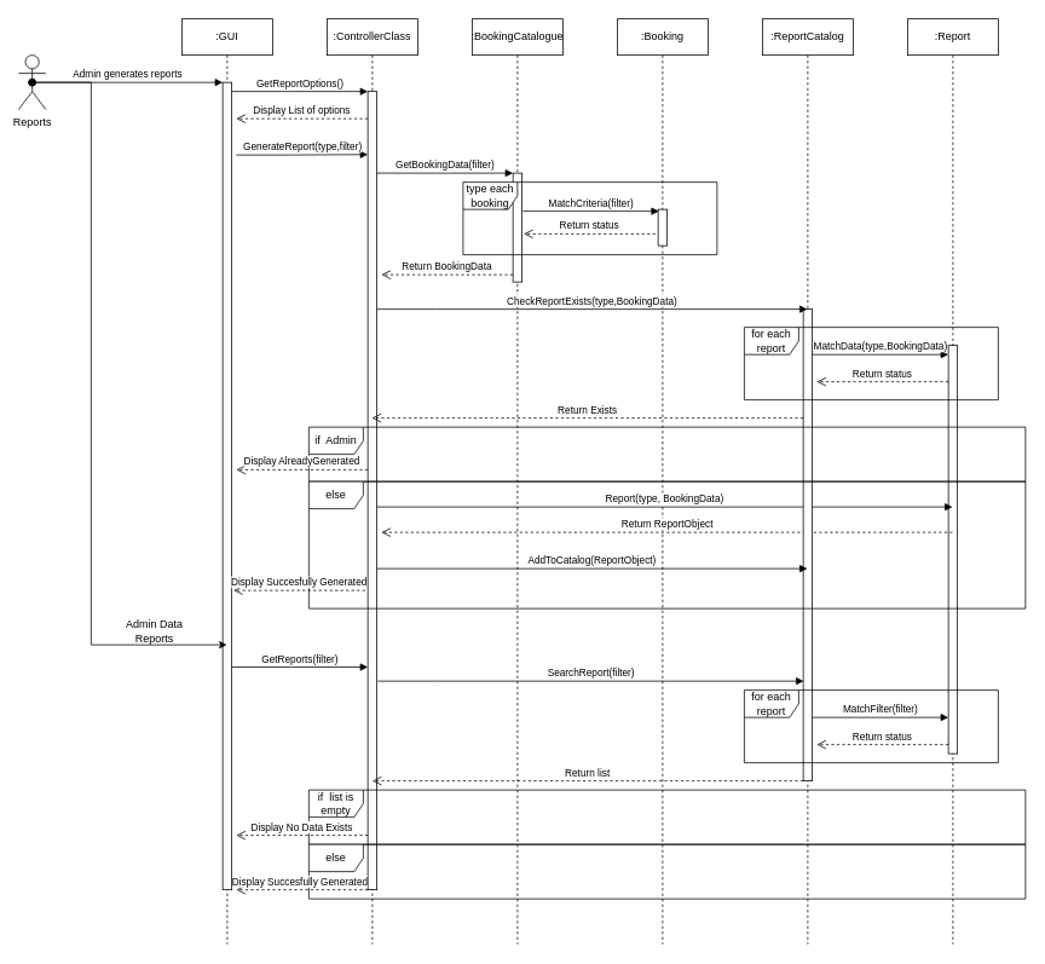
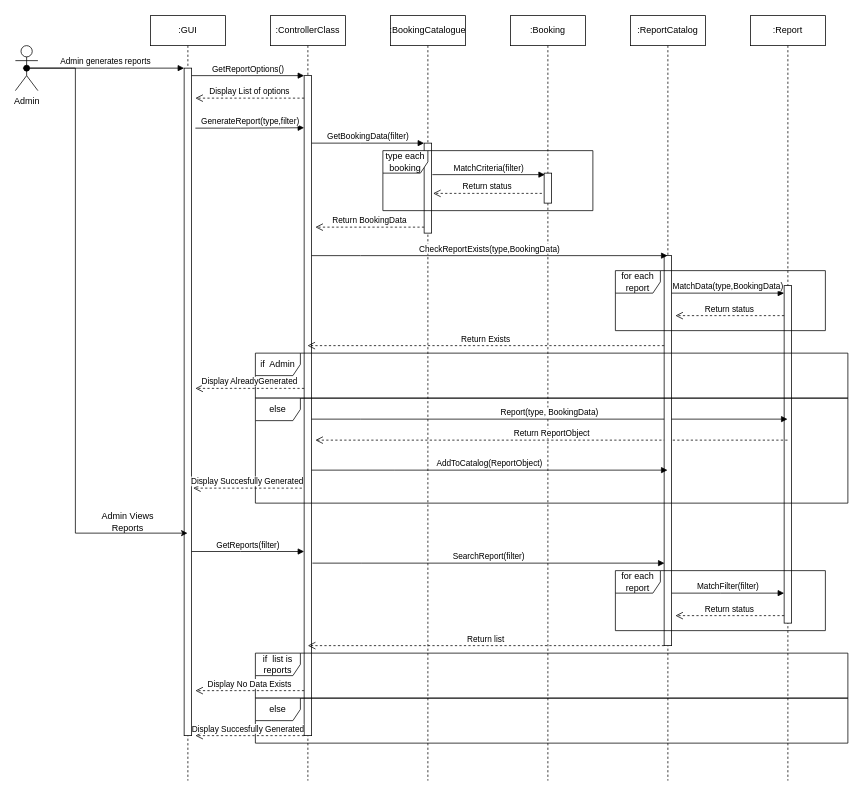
  <mxCell id="0" />
  <mxCell id="1" parent="0" />
  <mxCell id="2" value=":GUI" style="shape=umlLifeline;perimeter=lifelinePerimeter;whiteSpace=wrap;html=1;container=0;dropTarget=0;collapsible=0;recursiveResize=0;outlineConnect=0;portConstraint=eastwest;newEdgeStyle={&quot;edgeStyle&quot;:&quot;elbowEdgeStyle&quot;,&quot;elbow&quot;:&quot;vertical&quot;,&quot;curved&quot;:0,&quot;rounded&quot;:0};" vertex="1" parent="1"><mxGeometry x="200" y="20" width="100" height="1020" as="geometry" /></mxCell>
  <mxCell id="3" value="" style="html=1;points=[];perimeter=orthogonalPerimeter;outlineConnect=0;targetShapes=umlLifeline;portConstraint=eastwest;newEdgeStyle={&quot;edgeStyle&quot;:&quot;elbowEdgeStyle&quot;,&quot;elbow&quot;:&quot;vertical&quot;,&quot;curved&quot;:0,&quot;rounded&quot;:0};" vertex="1" parent="2"><mxGeometry x="45" y="70" width="10" height="890" as="geometry" /></mxCell>
  <mxCell id="4" value=":ControllerClass" style="shape=umlLifeline;perimeter=lifelinePerimeter;whiteSpace=wrap;html=1;container=0;dropTarget=0;collapsible=0;recursiveResize=0;outlineConnect=0;portConstraint=eastwest;newEdgeStyle={&quot;edgeStyle&quot;:&quot;elbowEdgeStyle&quot;,&quot;elbow&quot;:&quot;vertical&quot;,&quot;curved&quot;:0,&quot;rounded&quot;:0};" vertex="1" parent="1"><mxGeometry x="360" y="20" width="100" height="1020" as="geometry" /></mxCell>
  <mxCell id="5" value="" style="html=1;points=[];perimeter=orthogonalPerimeter;outlineConnect=0;targetShapes=umlLifeline;portConstraint=eastwest;newEdgeStyle={&quot;edgeStyle&quot;:&quot;elbowEdgeStyle&quot;,&quot;elbow&quot;:&quot;vertical&quot;,&quot;curved&quot;:0,&quot;rounded&quot;:0};" vertex="1" parent="4"><mxGeometry x="45" y="80" width="10" height="880" as="geometry" /></mxCell>
  <mxCell id="6" value="GetReportOptions()" style="html=1;verticalAlign=bottom;endArrow=block;edgeStyle=elbowEdgeStyle;elbow=horizontal;curved=0;rounded=0;" edge="1" parent="1" source="3" target="5"><mxGeometry relative="1" as="geometry"><mxPoint x="335" y="110" as="sourcePoint" /><Array as="points"><mxPoint x="320" y="100" /></Array></mxGeometry></mxCell>
  <mxCell id="7" value="Display List of options" style="html=1;verticalAlign=bottom;endArrow=open;dashed=1;endSize=8;edgeStyle=elbowEdgeStyle;elbow=vertical;curved=0;rounded=0;" edge="1" parent="1"><mxGeometry relative="1" as="geometry"><mxPoint x="260" y="130" as="targetPoint" /><Array as="points"><mxPoint x="330" y="130" /></Array><mxPoint x="405" y="130" as="sourcePoint" /><mxPoint as="offset" /></mxGeometry></mxCell>
  <mxCell id="8" value="GenerateReport(type,filter)" style="html=1;verticalAlign=bottom;endArrow=block;edgeStyle=elbowEdgeStyle;elbow=horizontal;curved=0;rounded=0;" edge="1" parent="1"><mxGeometry relative="1" as="geometry"><mxPoint x="260" y="170" as="sourcePoint" /><Array as="points"><mxPoint x="320" y="169.5" /></Array><mxPoint x="405" y="169.5" as="targetPoint" /></mxGeometry></mxCell>
  <mxCell id="9" value=":BookingCatalogue" style="shape=umlLifeline;perimeter=lifelinePerimeter;whiteSpace=wrap;html=1;container=0;dropTarget=0;collapsible=0;recursiveResize=0;outlineConnect=0;portConstraint=eastwest;newEdgeStyle={&quot;edgeStyle&quot;:&quot;elbowEdgeStyle&quot;,&quot;elbow&quot;:&quot;vertical&quot;,&quot;curved&quot;:0,&quot;rounded&quot;:0};" vertex="1" parent="1"><mxGeometry x="520" y="20" width="100" height="1020" as="geometry" /></mxCell>
  <mxCell id="10" value="" style="html=1;points=[];perimeter=orthogonalPerimeter;outlineConnect=0;targetShapes=umlLifeline;portConstraint=eastwest;newEdgeStyle={&quot;edgeStyle&quot;:&quot;elbowEdgeStyle&quot;,&quot;elbow&quot;:&quot;vertical&quot;,&quot;curved&quot;:0,&quot;rounded&quot;:0};" vertex="1" parent="9"><mxGeometry x="45" y="170" width="10" height="120" as="geometry" /></mxCell>
  <mxCell id="11" value=":Booking" style="shape=umlLifeline;perimeter=lifelinePerimeter;whiteSpace=wrap;html=1;container=0;dropTarget=0;collapsible=0;recursiveResize=0;outlineConnect=0;portConstraint=eastwest;newEdgeStyle={&quot;edgeStyle&quot;:&quot;elbowEdgeStyle&quot;,&quot;elbow&quot;:&quot;vertical&quot;,&quot;curved&quot;:0,&quot;rounded&quot;:0};" vertex="1" parent="1"><mxGeometry x="680" y="20" width="100" height="1020" as="geometry" /></mxCell>
  <mxCell id="12" value="" style="html=1;points=[];perimeter=orthogonalPerimeter;outlineConnect=0;targetShapes=umlLifeline;portConstraint=eastwest;newEdgeStyle={&quot;edgeStyle&quot;:&quot;elbowEdgeStyle&quot;,&quot;elbow&quot;:&quot;vertical&quot;,&quot;curved&quot;:0,&quot;rounded&quot;:0};" vertex="1" parent="11"><mxGeometry x="45" y="210" width="10" height="40" as="geometry" /></mxCell>
  <mxCell id="13" value="GetBookingData(filter)" style="html=1;verticalAlign=bottom;endArrow=block;edgeStyle=elbowEdgeStyle;elbow=horizontal;curved=0;rounded=0;" edge="1" parent="1"><mxGeometry relative="1" as="geometry"><mxPoint x="415" y="190" as="sourcePoint" /><Array as="points"><mxPoint x="480" y="190" /></Array><mxPoint x="565" y="190" as="targetPoint" /></mxGeometry></mxCell>
  <mxCell id="14" value="MatchCriteria(filter)" style="html=1;verticalAlign=bottom;endArrow=block;edgeStyle=elbowEdgeStyle;elbow=horizontal;curved=0;rounded=0;" edge="1" parent="1"><mxGeometry relative="1" as="geometry"><mxPoint x="576" y="232" as="sourcePoint" /><Array as="points"><mxPoint x="641" y="232" /></Array><mxPoint x="726" y="232" as="targetPoint" /></mxGeometry></mxCell>
  <mxCell id="15" value="Return status" style="html=1;verticalAlign=bottom;endArrow=open;dashed=1;endSize=8;edgeStyle=elbowEdgeStyle;elbow=vertical;curved=0;rounded=0;" edge="1" parent="1"><mxGeometry relative="1" as="geometry"><mxPoint x="577" y="257" as="targetPoint" /><Array as="points"><mxPoint x="647" y="257" /></Array><mxPoint x="722" y="257" as="sourcePoint" /><mxPoint as="offset" /></mxGeometry></mxCell>
  <mxCell id="16" value="Return BookingData" style="html=1;verticalAlign=bottom;endArrow=open;dashed=1;endSize=8;edgeStyle=elbowEdgeStyle;elbow=vertical;curved=0;rounded=0;" edge="1" parent="1"><mxGeometry relative="1" as="geometry"><mxPoint x="420" y="302" as="targetPoint" /><Array as="points"><mxPoint x="490" y="302" /></Array><mxPoint x="565" y="302" as="sourcePoint" /><mxPoint as="offset" /></mxGeometry></mxCell>
  <mxCell id="17" value="type each booking" style="shape=umlFrame;whiteSpace=wrap;html=1;pointerEvents=0;" vertex="1" parent="1"><mxGeometry x="510" y="200" width="280" height="80" as="geometry" /></mxCell>
  <mxCell id="18" value=":Report" style="shape=umlLifeline;perimeter=lifelinePerimeter;whiteSpace=wrap;html=1;container=0;dropTarget=0;collapsible=0;recursiveResize=0;outlineConnect=0;portConstraint=eastwest;newEdgeStyle={&quot;edgeStyle&quot;:&quot;elbowEdgeStyle&quot;,&quot;elbow&quot;:&quot;vertical&quot;,&quot;curved&quot;:0,&quot;rounded&quot;:0};" vertex="1" parent="1"><mxGeometry x="1000" y="20" width="100" height="1020" as="geometry" /></mxCell>
  <mxCell id="19" value="" style="html=1;points=[];perimeter=orthogonalPerimeter;outlineConnect=0;targetShapes=umlLifeline;portConstraint=eastwest;newEdgeStyle={&quot;edgeStyle&quot;:&quot;elbowEdgeStyle&quot;,&quot;elbow&quot;:&quot;vertical&quot;,&quot;curved&quot;:0,&quot;rounded&quot;:0};" vertex="1" parent="18"><mxGeometry x="45" y="360" width="10" height="450" as="geometry" /></mxCell>
  <mxCell id="20" value="Report(type, BookingData)" style="html=1;verticalAlign=bottom;endArrow=block;edgeStyle=elbowEdgeStyle;elbow=horizontal;curved=0;rounded=0;" edge="1" parent="1"><mxGeometry relative="1" as="geometry"><mxPoint x="415" y="558" as="sourcePoint" /><Array as="points"><mxPoint x="480" y="558" /></Array><mxPoint x="1049.5" y="558" as="targetPoint" /></mxGeometry></mxCell>
  <mxCell id="21" value="Return ReportObject" style="html=1;verticalAlign=bottom;endArrow=open;dashed=1;endSize=8;edgeStyle=elbowEdgeStyle;elbow=vertical;curved=0;rounded=0;" edge="1" parent="1"><mxGeometry relative="1" as="geometry"><mxPoint x="420" y="586" as="targetPoint" /><Array as="points"><mxPoint x="810" y="586" /></Array><mxPoint x="1049.5" y="586" as="sourcePoint" /><mxPoint as="offset" /></mxGeometry></mxCell>
  <mxCell id="22" value=":ReportCatalog" style="shape=umlLifeline;perimeter=lifelinePerimeter;whiteSpace=wrap;html=1;container=0;dropTarget=0;collapsible=0;recursiveResize=0;outlineConnect=0;portConstraint=eastwest;newEdgeStyle={&quot;edgeStyle&quot;:&quot;elbowEdgeStyle&quot;,&quot;elbow&quot;:&quot;vertical&quot;,&quot;curved&quot;:0,&quot;rounded&quot;:0};" vertex="1" parent="1"><mxGeometry x="840" y="20" width="100" height="1020" as="geometry" /></mxCell>
  <mxCell id="23" value="" style="html=1;points=[];perimeter=orthogonalPerimeter;outlineConnect=0;targetShapes=umlLifeline;portConstraint=eastwest;newEdgeStyle={&quot;edgeStyle&quot;:&quot;elbowEdgeStyle&quot;,&quot;elbow&quot;:&quot;vertical&quot;,&quot;curved&quot;:0,&quot;rounded&quot;:0};" vertex="1" parent="22"><mxGeometry x="45" y="320" width="10" height="520" as="geometry" /></mxCell>
  <mxCell id="24" value="AddToCatalog(ReportObject)" style="html=1;verticalAlign=bottom;endArrow=block;edgeStyle=elbowEdgeStyle;elbow=horizontal;curved=0;rounded=0;" edge="1" parent="1"><mxGeometry relative="1" as="geometry"><mxPoint x="415" y="626" as="sourcePoint" /><Array as="points"><mxPoint x="525" y="626" /></Array><mxPoint x="889.5" y="626" as="targetPoint" /></mxGeometry></mxCell>
  <mxCell id="25" style="edgeStyle=orthogonalEdgeStyle;rounded=0;orthogonalLoop=1;jettySize=auto;html=1;" edge="1" parent="1" target="2"><mxGeometry relative="1" as="geometry"><mxPoint x="160" y="710" as="targetPoint" /><mxPoint x="30" y="90" as="sourcePoint" /><Array as="points"><mxPoint x="100" y="90" /><mxPoint x="100" y="710" /></Array></mxGeometry></mxCell>
- <mxCell id="26" value="Reports" style="shape=umlActor;verticalLabelPosition=bottom;verticalAlign=top;html=1;" vertex="1" parent="1"><mxGeometry x="20" y="60" width="30" height="60" as="geometry" /></mxCell>
+ <mxCell id="26" value="Admin" style="shape=umlActor;verticalLabelPosition=bottom;verticalAlign=top;html=1;" vertex="1" parent="1"><mxGeometry x="20" y="60" width="30" height="60" as="geometry" /></mxCell>
  <mxCell id="27" value="Admin generates reports" style="html=1;verticalAlign=bottom;startArrow=oval;endArrow=block;startSize=8;edgeStyle=elbowEdgeStyle;elbow=vertical;curved=0;rounded=0;exitX=0.5;exitY=0.5;exitDx=0;exitDy=0;exitPerimeter=0;" edge="1" parent="1" target="3" source="26"><mxGeometry relative="1" as="geometry"><mxPoint x="185" y="90" as="sourcePoint" /></mxGeometry></mxCell>
  <mxCell id="28" value="CheckReportExists(type,BookingData)" style="html=1;verticalAlign=bottom;endArrow=block;edgeStyle=elbowEdgeStyle;elbow=horizontal;curved=0;rounded=0;" edge="1" parent="1" target="22"><mxGeometry relative="1" as="geometry"><mxPoint x="415" y="340" as="sourcePoint" /><Array as="points"><mxPoint x="480" y="340" /></Array><mxPoint x="565" y="340" as="targetPoint" /></mxGeometry></mxCell>
  <mxCell id="29" value="for each report" style="shape=umlFrame;whiteSpace=wrap;html=1;pointerEvents=0;" vertex="1" parent="1"><mxGeometry x="820" y="360" width="280" height="80" as="geometry" /></mxCell>
  <mxCell id="30" value="MatchData(type,BookingData)" style="html=1;verticalAlign=bottom;endArrow=block;edgeStyle=elbowEdgeStyle;elbow=horizontal;curved=0;rounded=0;" edge="1" parent="1"><mxGeometry relative="1" as="geometry"><mxPoint x="895" y="390" as="sourcePoint" /><Array as="points"><mxPoint x="960" y="390" /></Array><mxPoint x="1045" y="390" as="targetPoint" /></mxGeometry></mxCell>
  <mxCell id="31" value="Return status" style="html=1;verticalAlign=bottom;endArrow=open;dashed=1;endSize=8;edgeStyle=elbowEdgeStyle;elbow=vertical;curved=0;rounded=0;" edge="1" parent="1"><mxGeometry relative="1" as="geometry"><mxPoint x="900" y="420" as="targetPoint" /><Array as="points"><mxPoint x="970" y="420" /></Array><mxPoint x="1045" y="420" as="sourcePoint" /><mxPoint as="offset" /></mxGeometry></mxCell>
  <mxCell id="32" value="Return Exists" style="html=1;verticalAlign=bottom;endArrow=open;dashed=1;endSize=8;edgeStyle=elbowEdgeStyle;elbow=vertical;curved=0;rounded=0;" edge="1" parent="1" source="23" target="4"><mxGeometry relative="1" as="geometry"><mxPoint x="535" y="460" as="targetPoint" /><Array as="points"><mxPoint x="605" y="460" /></Array><mxPoint x="680" y="460" as="sourcePoint" /><mxPoint as="offset" /></mxGeometry></mxCell>
  <mxCell id="33" value="if&amp;nbsp; Admin" style="shape=umlFrame;whiteSpace=wrap;html=1;pointerEvents=0;" vertex="1" parent="1"><mxGeometry x="340" y="470" width="790" height="60" as="geometry" /></mxCell>
  <mxCell id="34" value="else" style="shape=umlFrame;whiteSpace=wrap;html=1;pointerEvents=0;" vertex="1" parent="1"><mxGeometry x="340" y="530" width="790" height="140" as="geometry" /></mxCell>
  <mxCell id="35" value="Display AlreadyGenerated" style="html=1;verticalAlign=bottom;endArrow=open;dashed=1;endSize=8;edgeStyle=elbowEdgeStyle;elbow=vertical;curved=0;rounded=0;" edge="1" parent="1"><mxGeometry relative="1" as="geometry"><mxPoint x="260" y="517" as="targetPoint" /><Array as="points"><mxPoint x="330" y="517" /></Array><mxPoint x="405" y="517" as="sourcePoint" /><mxPoint as="offset" /></mxGeometry></mxCell>
  <mxCell id="36" value="Display Succesfully Generated" style="html=1;verticalAlign=bottom;endArrow=open;dashed=1;endSize=8;edgeStyle=elbowEdgeStyle;elbow=vertical;curved=0;rounded=0;" edge="1" parent="1"><mxGeometry relative="1" as="geometry"><mxPoint x="257" y="650" as="targetPoint" /><Array as="points"><mxPoint x="327" y="650" /></Array><mxPoint x="402" y="650" as="sourcePoint" /><mxPoint as="offset" /></mxGeometry></mxCell>
- <mxCell id="37" value="Admin Data Reports" style="text;html=1;whiteSpace=wrap;strokeColor=none;fillColor=none;align=center;verticalAlign=middle;rounded=0;" vertex="1" parent="1"><mxGeometry x="120" y="680" width="100" height="30" as="geometry" /></mxCell>
+ <mxCell id="37" value="Admin Views Reports" style="text;html=1;whiteSpace=wrap;strokeColor=none;fillColor=none;align=center;verticalAlign=middle;rounded=0;" vertex="1" parent="1"><mxGeometry x="120" y="680" width="100" height="30" as="geometry" /></mxCell>
  <mxCell id="38" value="GetReports(filter)" style="html=1;verticalAlign=bottom;endArrow=block;edgeStyle=elbowEdgeStyle;elbow=horizontal;curved=0;rounded=0;" edge="1" parent="1"><mxGeometry relative="1" as="geometry"><mxPoint x="255" y="734.5" as="sourcePoint" /><Array as="points"><mxPoint x="320" y="734.5" /></Array><mxPoint x="405" y="734.5" as="targetPoint" /></mxGeometry></mxCell>
  <mxCell id="39" value="SearchReport(filter)" style="html=1;verticalAlign=bottom;endArrow=block;edgeStyle=elbowEdgeStyle;elbow=horizontal;curved=0;rounded=0;" edge="1" parent="1"><mxGeometry relative="1" as="geometry"><mxPoint x="416" y="750" as="sourcePoint" /><Array as="points"><mxPoint x="481" y="750" /></Array><mxPoint x="885.5" y="750" as="targetPoint" /></mxGeometry></mxCell>
  <mxCell id="40" value="for each report" style="shape=umlFrame;whiteSpace=wrap;html=1;pointerEvents=0;" vertex="1" parent="1"><mxGeometry x="820" y="760" width="280" height="80" as="geometry" /></mxCell>
  <mxCell id="41" value="MatchFilter(filter)" style="html=1;verticalAlign=bottom;endArrow=block;edgeStyle=elbowEdgeStyle;elbow=vertical;curved=0;rounded=0;" edge="1" parent="1"><mxGeometry relative="1" as="geometry"><mxPoint x="895" y="790" as="sourcePoint" /><Array as="points"><mxPoint x="960" y="790" /></Array><mxPoint x="1045" y="790" as="targetPoint" /></mxGeometry></mxCell>
  <mxCell id="42" value="Return status" style="html=1;verticalAlign=bottom;endArrow=open;dashed=1;endSize=8;edgeStyle=elbowEdgeStyle;elbow=vertical;curved=0;rounded=0;" edge="1" parent="1"><mxGeometry relative="1" as="geometry"><mxPoint x="900" y="820" as="targetPoint" /><Array as="points"><mxPoint x="970" y="820" /></Array><mxPoint x="1045" y="820" as="sourcePoint" /><mxPoint as="offset" /></mxGeometry></mxCell>
  <mxCell id="43" value="Return list" style="html=1;verticalAlign=bottom;endArrow=open;dashed=1;endSize=8;edgeStyle=elbowEdgeStyle;elbow=vertical;curved=0;rounded=0;" edge="1" parent="1"><mxGeometry relative="1" as="geometry"><mxPoint x="410" y="860" as="targetPoint" /><Array as="points"><mxPoint x="605" y="860" /></Array><mxPoint x="885" y="860" as="sourcePoint" /><mxPoint as="offset" /></mxGeometry></mxCell>
- <mxCell id="44" value="if&amp;nbsp; list is empty" style="shape=umlFrame;whiteSpace=wrap;html=1;pointerEvents=0;" vertex="1" parent="1"><mxGeometry x="340" y="870" width="790" height="60" as="geometry" /></mxCell>
+ <mxCell id="44" value="if&amp;nbsp; list is reports" style="shape=umlFrame;whiteSpace=wrap;html=1;pointerEvents=0;" vertex="1" parent="1"><mxGeometry x="340" y="870" width="790" height="60" as="geometry" /></mxCell>
  <mxCell id="45" value="else" style="shape=umlFrame;whiteSpace=wrap;html=1;pointerEvents=0;" vertex="1" parent="1"><mxGeometry x="340" y="930" width="790" height="60" as="geometry" /></mxCell>
  <mxCell id="46" value="Display No Data Exists" style="html=1;verticalAlign=bottom;endArrow=open;dashed=1;endSize=8;edgeStyle=elbowEdgeStyle;elbow=vertical;curved=0;rounded=0;" edge="1" parent="1"><mxGeometry relative="1" as="geometry"><mxPoint x="260" y="920" as="targetPoint" /><Array as="points"><mxPoint x="330" y="920" /></Array><mxPoint x="405" y="920" as="sourcePoint" /><mxPoint as="offset" /></mxGeometry></mxCell>
  <mxCell id="47" value="Display Succesfully Generated" style="html=1;verticalAlign=bottom;endArrow=open;dashed=1;endSize=8;edgeStyle=elbowEdgeStyle;elbow=vertical;curved=0;rounded=0;" edge="1" parent="1"><mxGeometry x="0.035" relative="1" as="geometry"><mxPoint x="260" y="980" as="targetPoint" /><Array as="points" /><mxPoint x="405" y="980" as="sourcePoint" /><mxPoint as="offset" /></mxGeometry></mxCell>
